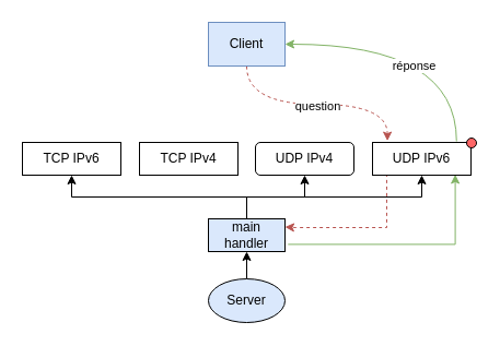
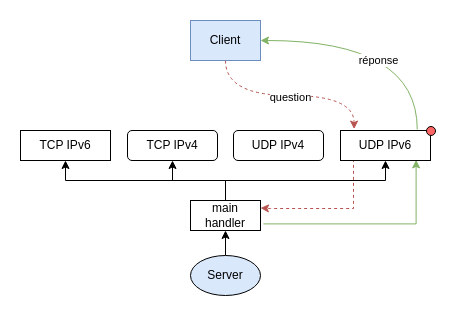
  <mxCell id="0" />
  <mxCell id="1" parent="0" />
  <mxCell id="2" style="edgeStyle=orthogonalEdgeStyle;rounded=0;orthogonalLoop=1;jettySize=auto;html=1;shadow=0;exitX=0.133;exitY=0.98;exitDx=0;exitDy=0;fillColor=#f8cecc;strokeColor=#b85450;exitPerimeter=0;dashed=1;entryX=1;entryY=0.25;entryDx=0;entryDy=0;" edge="1" parent="1" source="6" target="17"><mxGeometry relative="1" as="geometry"><mxPoint x="310" y="215" as="targetPoint" /><Array as="points"><mxPoint x="353" y="159" /><mxPoint x="353" y="208" /><mxPoint x="270" y="208" /></Array></mxGeometry></mxCell>
  <mxCell id="3" value="UDP IPv4" style="whiteSpace=wrap;html=1;rounded=1;" vertex="1" parent="1"><mxGeometry x="233" y="130" width="90" height="30" as="geometry" /></mxCell>
  <mxCell id="4" style="edgeStyle=orthogonalEdgeStyle;rounded=0;orthogonalLoop=1;jettySize=auto;html=1;entryX=1;entryY=0.5;entryDx=0;entryDy=0;shadow=0;curved=1;exitX=0.853;exitY=-0.033;exitDx=0;exitDy=0;exitPerimeter=0;fillColor=#d5e8d4;strokeColor=#82b366;" edge="1" parent="1" source="6" target="11"><mxGeometry relative="1" as="geometry" /></mxCell>
  <mxCell id="5" value="réponse" style="edgeLabel;html=1;align=center;verticalAlign=middle;resizable=0;points=[];" vertex="1" connectable="0" parent="4"><mxGeometry x="-0.464" y="39" relative="1" as="geometry"><mxPoint y="-3" as="offset" /></mxGeometry></mxCell>
  <mxCell id="6" value="UDP IPv6" style="rounded=0;whiteSpace=wrap;html=1;" vertex="1" parent="1"><mxGeometry x="340" y="130" width="90" height="30" as="geometry" /></mxCell>
- <mxCell id="7" value="TCP IPv4" style="rounded=0;whiteSpace=wrap;html=1;" vertex="1" parent="1"><mxGeometry x="127" y="130" width="90" height="30" as="geometry" /></mxCell>
+ <mxCell id="7" value="TCP IPv4" style="whiteSpace=wrap;html=1;rounded=1;" vertex="1" parent="1"><mxGeometry x="127" y="130" width="90" height="30" as="geometry" /></mxCell>
  <mxCell id="8" value="TCP IPv6" style="rounded=0;whiteSpace=wrap;html=1;" vertex="1" parent="1"><mxGeometry x="20" y="130" width="90" height="30" as="geometry" /></mxCell>
  <mxCell id="9" style="edgeStyle=orthogonalEdgeStyle;curved=1;rounded=0;orthogonalLoop=1;jettySize=auto;html=1;exitX=0.5;exitY=1;exitDx=0;exitDy=0;shadow=0;dashed=1;fillColor=#f8cecc;strokeColor=#b85450;entryX=0.151;entryY=-0.047;entryDx=0;entryDy=0;entryPerimeter=0;" edge="1" parent="1" source="11" target="6"><mxGeometry relative="1" as="geometry" /></mxCell>
  <mxCell id="10" value="question" style="edgeLabel;html=1;align=center;verticalAlign=middle;resizable=0;points=[];" vertex="1" connectable="0" parent="9"><mxGeometry x="-0.144" y="-1" relative="1" as="geometry"><mxPoint x="15.6" as="offset" /></mxGeometry></mxCell>
  <mxCell id="11" value="Client" style="whiteSpace=wrap;html=1;shadow=0;fillColor=#dae8fc;strokeColor=#6c8ebf;rounded=0;" vertex="1" parent="1"><mxGeometry x="190" y="20" width="70" height="40" as="geometry" /></mxCell>
- <mxCell id="12" style="edgeStyle=orthogonalEdgeStyle;rounded=0;orthogonalLoop=1;jettySize=auto;html=1;entryX=0.5;entryY=1;entryDx=0;entryDy=0;exitX=0.5;exitY=0;exitDx=0;exitDy=0;" edge="1" parent="1" source="17" target="3"><mxGeometry relative="1" as="geometry" /></mxCell>
+ <mxCell id="12" style="edgeStyle=orthogonalEdgeStyle;rounded=0;orthogonalLoop=1;jettySize=auto;html=1;exitX=0.5;exitY=0;exitDx=0;exitDy=0;" edge="1" parent="1" source="17" target="7"><mxGeometry relative="1" as="geometry" /></mxCell>
  <mxCell id="13" style="edgeStyle=orthogonalEdgeStyle;rounded=0;orthogonalLoop=1;jettySize=auto;html=1;entryX=0.5;entryY=1;entryDx=0;entryDy=0;exitX=0.5;exitY=0;exitDx=0;exitDy=0;" edge="1" parent="1" source="17" target="6"><mxGeometry relative="1" as="geometry" /></mxCell>
  <mxCell id="14" style="edgeStyle=orthogonalEdgeStyle;rounded=0;orthogonalLoop=1;jettySize=auto;html=1;entryX=0.5;entryY=1;entryDx=0;entryDy=0;exitX=0.5;exitY=0;exitDx=0;exitDy=0;" edge="1" parent="1" source="17" target="8"><mxGeometry relative="1" as="geometry" /></mxCell>
  <mxCell id="15" style="edgeStyle=orthogonalEdgeStyle;rounded=0;orthogonalLoop=1;jettySize=auto;html=1;entryX=0.5;entryY=1;entryDx=0;entryDy=0;" edge="1" parent="1" source="16" target="17"><mxGeometry relative="1" as="geometry" /></mxCell>
  <mxCell id="16" value="Server" style="ellipse;whiteSpace=wrap;html=1;fillColor=#dae8fc;" vertex="1" parent="1"><mxGeometry x="190" y="255" width="70" height="40" as="geometry" /></mxCell>
- <mxCell id="17" value="&lt;div&gt;main&lt;/div&gt;&lt;div&gt;handler&lt;/div&gt;" style="rounded=0;whiteSpace=wrap;html=1;fillColor=#dae8fc;" vertex="1" parent="1"><mxGeometry x="190" y="200" width="70" height="30" as="geometry" /></mxCell>
+ <mxCell id="17" value="&lt;div&gt;main&lt;/div&gt;&lt;div&gt;handler&lt;/div&gt;" style="rounded=0;whiteSpace=wrap;html=1;" vertex="1" parent="1"><mxGeometry x="190" y="200" width="70" height="30" as="geometry" /></mxCell>
  <mxCell id="18" style="edgeStyle=orthogonalEdgeStyle;rounded=0;orthogonalLoop=1;jettySize=auto;html=1;entryX=0.84;entryY=0.98;entryDx=0;entryDy=0;entryPerimeter=0;shadow=0;exitX=1.04;exitY=0.78;exitDx=0;exitDy=0;fillColor=#d5e8d4;strokeColor=#82b366;exitPerimeter=0;" edge="1" parent="1" source="17" target="6"><mxGeometry relative="1" as="geometry"><mxPoint x="388" y="200" as="sourcePoint" /></mxGeometry></mxCell>
  <mxCell id="19" value="" style="ellipse;whiteSpace=wrap;html=1;aspect=fixed;shadow=0;fillColor=#FF6666;" vertex="1" parent="1"><mxGeometry x="426" y="126" width="9" height="9" as="geometry" /></mxCell>
